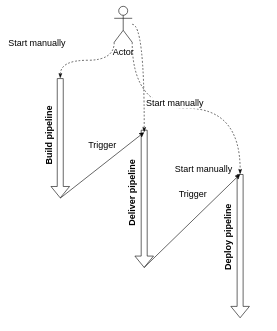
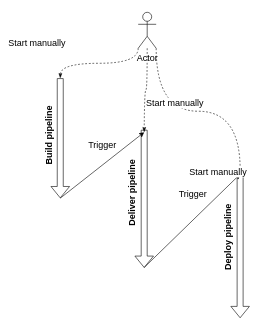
  <mxCell id="0" />
  <mxCell id="1" parent="0" />
  <mxCell id="2" value="" style="shape=flexArrow;endArrow=none;startArrow=block;html=1;rounded=0;startFill=0;endFill=0;" edge="1" parent="1"><mxGeometry width="100" height="100" relative="1" as="geometry"><mxPoint x="100" y="330" as="sourcePoint" /><mxPoint x="100" y="130" as="targetPoint" /></mxGeometry></mxCell>
  <mxCell id="3" value="" style="shape=flexArrow;endArrow=none;startArrow=block;html=1;rounded=0;startFill=0;endFill=0;" edge="1" parent="1"><mxGeometry width="100" height="100" relative="1" as="geometry"><mxPoint x="240" y="446.08" as="sourcePoint" /><mxPoint x="240" y="216.08" as="targetPoint" /></mxGeometry></mxCell>
  <mxCell id="4" value="" style="shape=flexArrow;endArrow=none;startArrow=block;html=1;rounded=0;startFill=0;endFill=0;" edge="1" parent="1"><mxGeometry width="100" height="100" relative="1" as="geometry"><mxPoint x="400" y="530" as="sourcePoint" /><mxPoint x="400" y="290" as="targetPoint" /></mxGeometry></mxCell>
  <mxCell id="5" value="Build pipeline" style="text;html=1;strokeColor=none;fillColor=none;align=center;verticalAlign=middle;whiteSpace=wrap;rounded=0;rotation=-90;fontStyle=1;fontSize=15;" vertex="1" parent="1"><mxGeometry x="20" y="210" width="120" height="30" as="geometry" /></mxCell>
  <mxCell id="6" value="Deliver pipeline" style="text;html=1;strokeColor=none;fillColor=none;align=center;verticalAlign=middle;whiteSpace=wrap;rounded=0;rotation=-90;fontStyle=1;fontSize=15;" vertex="1" parent="1"><mxGeometry x="160" y="306.08" width="120" height="30" as="geometry" /></mxCell>
  <mxCell id="7" value="Deploy pipeline" style="text;html=1;strokeColor=none;fillColor=none;align=center;verticalAlign=middle;whiteSpace=wrap;rounded=0;rotation=-90;fontStyle=1;fontSize=15;" vertex="1" parent="1"><mxGeometry x="320" y="380" width="120" height="30" as="geometry" /></mxCell>
  <mxCell id="8" value="" style="endArrow=classic;html=1;rounded=0;fontSize=15;" edge="1" parent="1"><mxGeometry width="50" height="50" relative="1" as="geometry"><mxPoint x="100" y="330" as="sourcePoint" /><mxPoint x="240" y="220" as="targetPoint" /></mxGeometry></mxCell>
  <mxCell id="9" value="Trigger" style="edgeLabel;html=1;align=center;verticalAlign=middle;resizable=0;points=[];fontSize=15;" vertex="1" connectable="0" parent="8"><mxGeometry x="0.308" y="2" relative="1" as="geometry"><mxPoint x="-20" y="-17" as="offset" /></mxGeometry></mxCell>
  <mxCell id="10" value="" style="endArrow=classic;html=1;rounded=0;fontSize=15;" edge="1" parent="1"><mxGeometry width="50" height="50" relative="1" as="geometry"><mxPoint x="240" y="445.64" as="sourcePoint" /><mxPoint x="400" y="290" as="targetPoint" /></mxGeometry></mxCell>
  <mxCell id="11" value="Trigger" style="edgeLabel;html=1;align=center;verticalAlign=middle;resizable=0;points=[];fontSize=15;" vertex="1" connectable="0" parent="10"><mxGeometry x="0.308" y="2" relative="1" as="geometry"><mxPoint x="-23" y="-21" as="offset" /></mxGeometry></mxCell>
  <mxCell id="12" style="edgeStyle=orthogonalEdgeStyle;rounded=0;orthogonalLoop=1;jettySize=auto;html=1;fontSize=15;startArrow=none;startFill=0;endArrow=classicThin;endFill=1;curved=1;dashed=1;exitX=0;exitY=1;exitDx=0;exitDy=0;exitPerimeter=0;" edge="1" parent="1" source="16"><mxGeometry relative="1" as="geometry"><mxPoint x="100" y="130" as="targetPoint" /></mxGeometry></mxCell>
  <mxCell id="13" style="edgeStyle=orthogonalEdgeStyle;curved=1;rounded=0;orthogonalLoop=1;jettySize=auto;html=1;fontSize=15;startArrow=none;startFill=0;endArrow=classicThin;endFill=1;dashed=1;" edge="1" parent="1" source="16"><mxGeometry relative="1" as="geometry"><mxPoint x="240" y="220" as="targetPoint" /></mxGeometry></mxCell>
  <mxCell id="14" style="edgeStyle=orthogonalEdgeStyle;curved=1;rounded=0;orthogonalLoop=1;jettySize=auto;html=1;fontSize=15;startArrow=none;startFill=0;endArrow=classicThin;endFill=1;dashed=1;exitX=1;exitY=1;exitDx=0;exitDy=0;exitPerimeter=0;" edge="1" parent="1" source="16"><mxGeometry relative="1" as="geometry"><mxPoint x="400" y="290" as="targetPoint" /></mxGeometry></mxCell>
  <mxCell id="15" value="Start manually" style="edgeLabel;html=1;align=center;verticalAlign=middle;resizable=0;points=[];fontSize=15;" vertex="1" connectable="0" parent="14"><mxGeometry x="-0.166" y="-11" relative="1" as="geometry"><mxPoint x="61" y="89" as="offset" /></mxGeometry></mxCell>
- <mxCell id="16" value="Actor" style="shape=umlActor;verticalLabelPosition=bottom;verticalAlign=top;html=1;outlineConnect=0;fontSize=15;" vertex="1" parent="1"><mxGeometry x="190" y="10" width="30" height="60" as="geometry" /></mxCell>
+ <mxCell id="16" value="Actor" style="shape=umlActor;verticalLabelPosition=bottom;verticalAlign=top;html=1;outlineConnect=0;fontSize=15;" vertex="1" parent="1"><mxGeometry x="230" y="20" width="30" height="60" as="geometry" /></mxCell>
  <mxCell id="17" value="Start manually" style="edgeLabel;html=1;align=center;verticalAlign=middle;resizable=0;points=[];fontSize=15;" vertex="1" connectable="0" parent="1"><mxGeometry x="290" y="170" as="geometry" /></mxCell>
  <mxCell id="18" value="Start manually" style="edgeLabel;html=1;align=center;verticalAlign=middle;resizable=0;points=[];fontSize=15;" vertex="1" connectable="0" parent="1"><mxGeometry x="60" y="70" as="geometry" /></mxCell>
